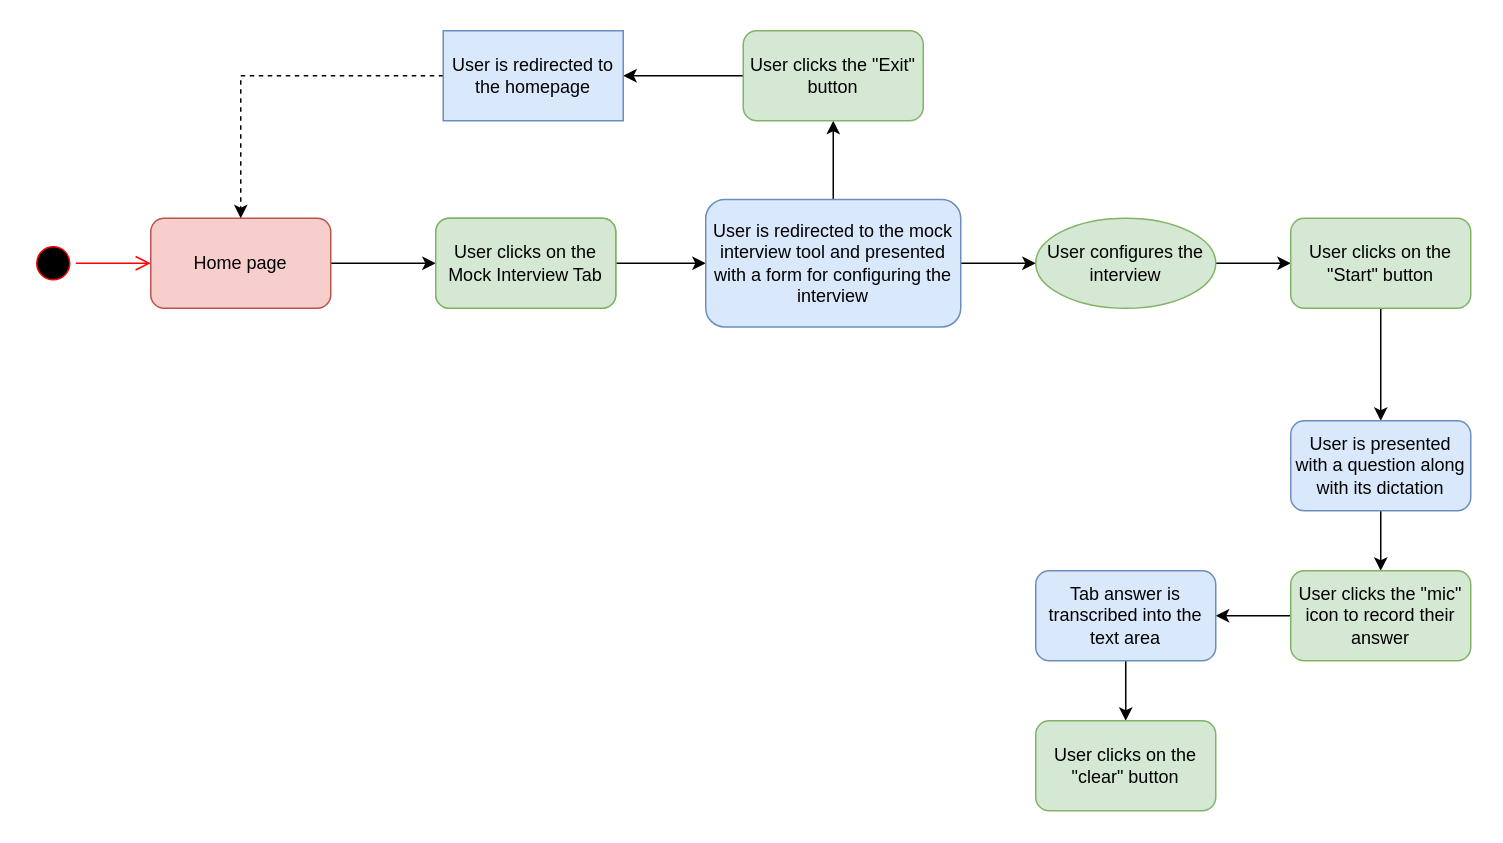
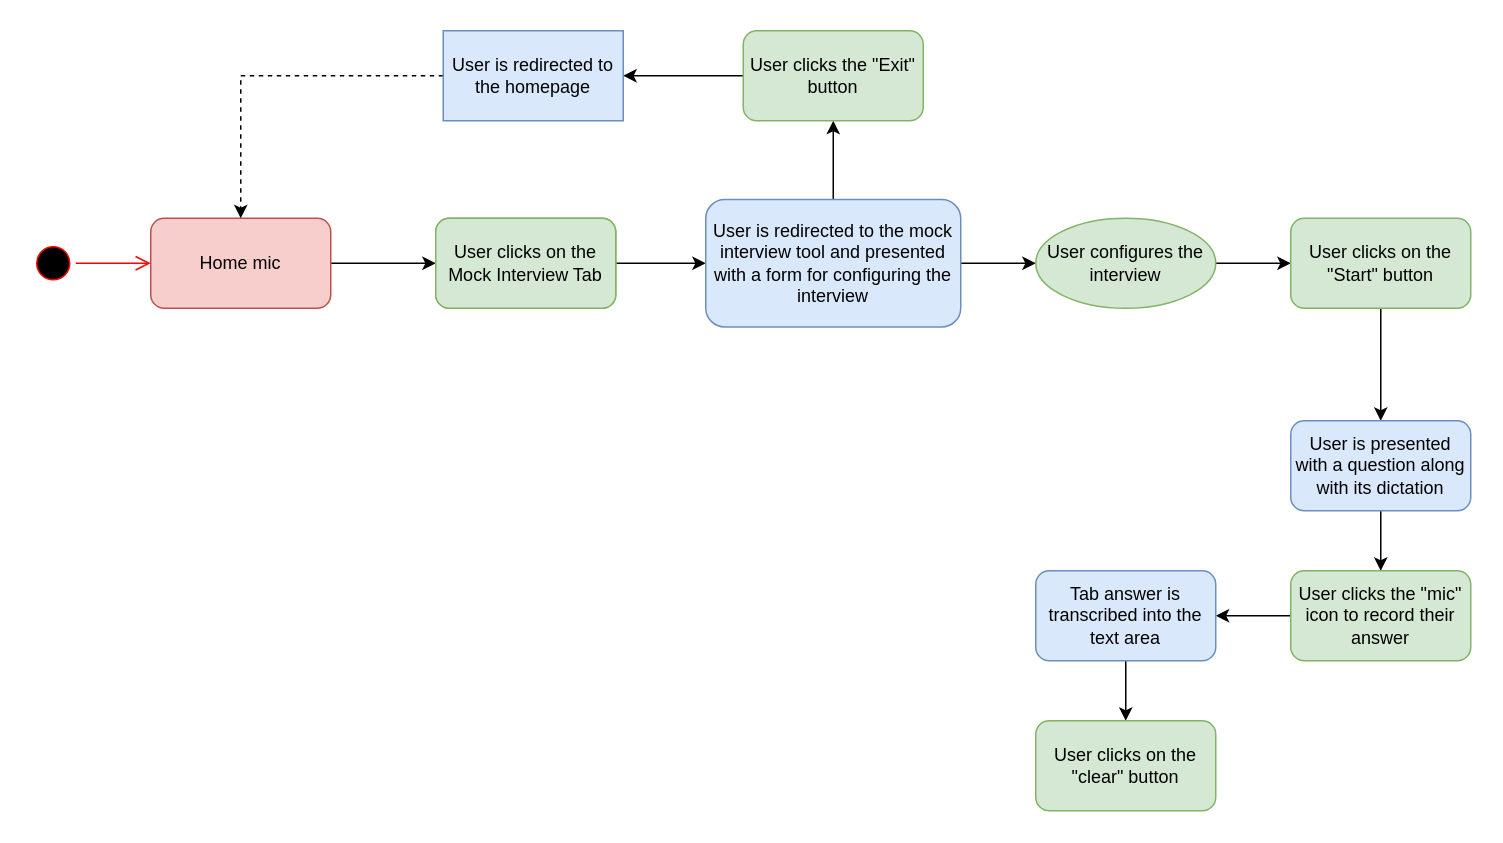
  <mxCell id="0" />
  <mxCell id="1" parent="0" />
  <mxCell id="2" value="" style="ellipse;html=1;shape=startState;fillColor=#000000;strokeColor=#ff0000;" vertex="1" parent="1"><mxGeometry x="20" y="160" width="30" height="30" as="geometry" /></mxCell>
  <mxCell id="3" value="" style="edgeStyle=orthogonalEdgeStyle;html=1;verticalAlign=bottom;endArrow=open;endSize=8;strokeColor=#ff0000;rounded=0;" edge="1" source="2" parent="1"><mxGeometry relative="1" as="geometry"><mxPoint x="100" y="175" as="targetPoint" /></mxGeometry></mxCell>
  <mxCell id="4" style="edgeStyle=orthogonalEdgeStyle;rounded=0;orthogonalLoop=1;jettySize=auto;html=1;entryX=0;entryY=0.5;entryDx=0;entryDy=0;" edge="1" parent="1" source="5" target="7"><mxGeometry relative="1" as="geometry" /></mxCell>
- <mxCell id="5" value="Home page" style="rounded=1;whiteSpace=wrap;html=1;fillColor=#f8cecc;strokeColor=#b85450;" vertex="1" parent="1"><mxGeometry x="100" y="145" width="120" height="60" as="geometry" /></mxCell>
+ <mxCell id="5" value="Home mic" style="rounded=1;whiteSpace=wrap;html=1;fillColor=#f8cecc;strokeColor=#b85450;" vertex="1" parent="1"><mxGeometry x="100" y="145" width="120" height="60" as="geometry" /></mxCell>
  <mxCell id="6" style="edgeStyle=orthogonalEdgeStyle;rounded=0;orthogonalLoop=1;jettySize=auto;html=1;" edge="1" parent="1" source="7"><mxGeometry relative="1" as="geometry"><mxPoint x="470" y="175" as="targetPoint" /></mxGeometry></mxCell>
  <mxCell id="7" value="User clicks on the Mock Interview Tab" style="whiteSpace=wrap;html=1;fillColor=#d5e8d4;strokeColor=#82b366;rounded=1;" vertex="1" parent="1"><mxGeometry x="290" y="145" width="120" height="60" as="geometry" /></mxCell>
  <mxCell id="8" value="User clicks on the Mock Interview Tab" style="whiteSpace=wrap;html=1;fillColor=#d5e8d4;strokeColor=#82b366;rounded=1;" vertex="1" parent="1"><mxGeometry x="290" y="145" width="120" height="60" as="geometry" /></mxCell>
  <mxCell id="9" style="edgeStyle=orthogonalEdgeStyle;rounded=0;orthogonalLoop=1;jettySize=auto;html=1;entryX=0;entryY=0.5;entryDx=0;entryDy=0;" edge="1" parent="1" source="11" target="13"><mxGeometry relative="1" as="geometry" /></mxCell>
  <mxCell id="10" style="edgeStyle=orthogonalEdgeStyle;rounded=0;orthogonalLoop=1;jettySize=auto;html=1;" edge="1" parent="1" source="11"><mxGeometry relative="1" as="geometry"><mxPoint x="555" y="80" as="targetPoint" /></mxGeometry></mxCell>
  <mxCell id="11" value="User is redirected to the mock interview tool and presented with a form for configuring the interview" style="rounded=1;whiteSpace=wrap;html=1;fillColor=#dae8fc;strokeColor=#6c8ebf;" vertex="1" parent="1"><mxGeometry x="470" y="132.5" width="170" height="85" as="geometry" /></mxCell>
  <mxCell id="12" style="edgeStyle=orthogonalEdgeStyle;rounded=0;orthogonalLoop=1;jettySize=auto;html=1;entryX=0;entryY=0.5;entryDx=0;entryDy=0;" edge="1" parent="1" source="13" target="19"><mxGeometry relative="1" as="geometry" /></mxCell>
  <mxCell id="13" value="User configures the interview" style="ellipse;whiteSpace=wrap;html=1;fillColor=#d5e8d4;strokeColor=#82b366;" vertex="1" parent="1"><mxGeometry x="690" y="145" width="120" height="60" as="geometry" /></mxCell>
  <mxCell id="14" value="" style="edgeStyle=orthogonalEdgeStyle;rounded=0;orthogonalLoop=1;jettySize=auto;html=1;" edge="1" parent="1" source="15" target="17"><mxGeometry relative="1" as="geometry" /></mxCell>
  <mxCell id="15" value="User clicks the &quot;Exit&quot; button" style="rounded=1;whiteSpace=wrap;html=1;fillColor=#d5e8d4;strokeColor=#82b366;" vertex="1" parent="1"><mxGeometry x="495" y="20" width="120" height="60" as="geometry" /></mxCell>
  <mxCell id="16" style="edgeStyle=orthogonalEdgeStyle;rounded=0;orthogonalLoop=1;jettySize=auto;html=1;entryX=0.5;entryY=0;entryDx=0;entryDy=0;dashed=1;" edge="1" parent="1" source="17" target="5"><mxGeometry relative="1" as="geometry" /></mxCell>
  <mxCell id="17" value="User is redirected to the homepage" style="whiteSpace=wrap;html=1;fillColor=#dae8fc;strokeColor=#6c8ebf;rounded=0;" vertex="1" parent="1"><mxGeometry x="295" y="20" width="120" height="60" as="geometry" /></mxCell>
  <mxCell id="18" style="edgeStyle=orthogonalEdgeStyle;rounded=0;orthogonalLoop=1;jettySize=auto;html=1;" edge="1" parent="1" source="19"><mxGeometry relative="1" as="geometry"><mxPoint x="920" y="280" as="targetPoint" /></mxGeometry></mxCell>
  <mxCell id="19" value="User clicks on the &quot;Start&quot; button" style="rounded=1;whiteSpace=wrap;html=1;fillColor=#d5e8d4;strokeColor=#82b366;" vertex="1" parent="1"><mxGeometry x="860" y="145" width="120" height="60" as="geometry" /></mxCell>
  <mxCell id="20" style="edgeStyle=orthogonalEdgeStyle;rounded=0;orthogonalLoop=1;jettySize=auto;html=1;entryX=0.5;entryY=0;entryDx=0;entryDy=0;" edge="1" parent="1" source="21" target="23"><mxGeometry relative="1" as="geometry" /></mxCell>
  <mxCell id="21" value="User is presented with a question along with its dictation" style="rounded=1;whiteSpace=wrap;html=1;fillColor=#dae8fc;strokeColor=#6c8ebf;" vertex="1" parent="1"><mxGeometry x="860" y="280" width="120" height="60" as="geometry" /></mxCell>
  <mxCell id="22" style="edgeStyle=orthogonalEdgeStyle;rounded=0;orthogonalLoop=1;jettySize=auto;html=1;entryX=1;entryY=0.5;entryDx=0;entryDy=0;" edge="1" parent="1" source="23" target="25"><mxGeometry relative="1" as="geometry" /></mxCell>
  <mxCell id="23" value="User clicks the &quot;mic&quot; icon to record their answer" style="rounded=1;whiteSpace=wrap;html=1;fillColor=#d5e8d4;strokeColor=#82b366;" vertex="1" parent="1"><mxGeometry x="860" y="380" width="120" height="60" as="geometry" /></mxCell>
  <mxCell id="24" style="edgeStyle=orthogonalEdgeStyle;rounded=0;orthogonalLoop=1;jettySize=auto;html=1;entryX=0.5;entryY=0;entryDx=0;entryDy=0;" edge="1" parent="1" source="25" target="26"><mxGeometry relative="1" as="geometry" /></mxCell>
  <mxCell id="25" value="Tab answer is transcribed into the text area" style="rounded=1;whiteSpace=wrap;html=1;fillColor=#dae8fc;strokeColor=#6c8ebf;" vertex="1" parent="1"><mxGeometry x="690" y="380" width="120" height="60" as="geometry" /></mxCell>
  <mxCell id="26" value="User clicks on the &quot;clear&quot; button" style="rounded=1;whiteSpace=wrap;html=1;fillColor=#d5e8d4;strokeColor=#82b366;" vertex="1" parent="1"><mxGeometry x="690" y="480" width="120" height="60" as="geometry" /></mxCell>
